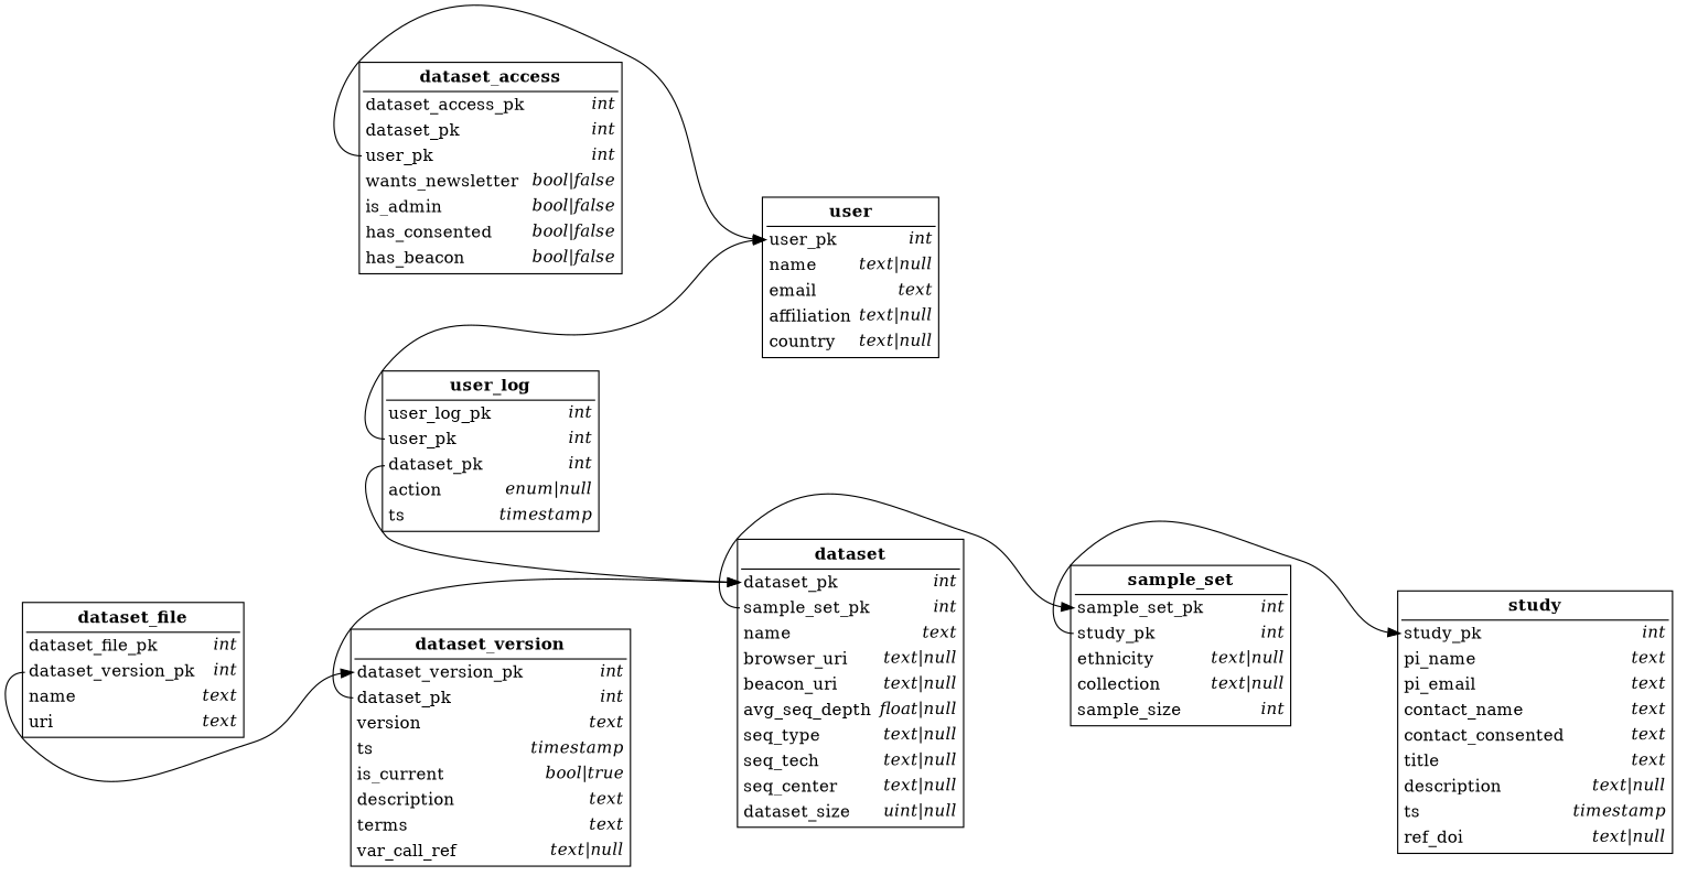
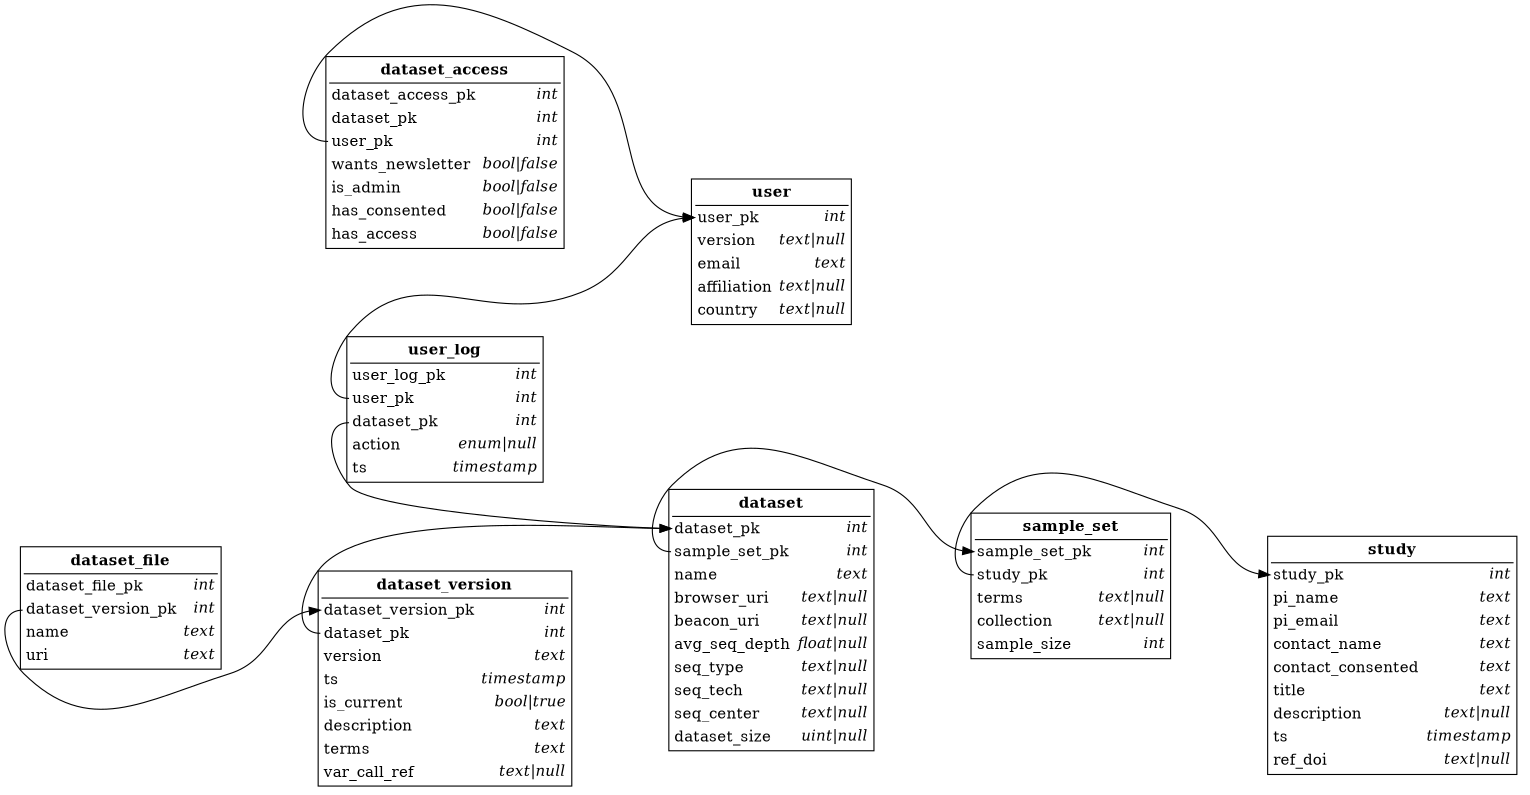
  digraph {
    nodesep=1
    rankdir=LR
    ranksep=1
    node [shape=none]
    edge [headport=pk tailport=dataset]
-   n1 [label=<<table border="1" cellborder="0" align="left">             <tr><td border="1" sides="b" colspan="2"><b>user</b></td></tr>             <tr><td align="left" port="pk">user_pk</td><td align="right"><i>int</i></td></tr>             <tr><td align="left">name</td><td align="right"><i>text|null</i></td></tr>             <tr><td align="left" port="email">email</td><td align="right"><i>text</i></td></tr>             <tr><td align="left">affiliation</td><td align="right"><i>text|null</i></td></tr>             <tr><td align="left">country</td><td align="right"><i>text|null</i></td></tr>             </table>>]
+   n1 [label=<<table border="1" cellborder="0" align="left">             <tr><td border="1" sides="b" colspan="2"><b>user</b></td></tr>             <tr><td align="left" port="pk">user_pk</td><td align="right"><i>int</i></td></tr>             <tr><td align="left">version</td><td align="right"><i>text|null</i></td></tr>             <tr><td align="left" port="email">email</td><td align="right"><i>text</i></td></tr>             <tr><td align="left">affiliation</td><td align="right"><i>text|null</i></td></tr>             <tr><td align="left">country</td><td align="right"><i>text|null</i></td></tr>             </table>>]
    n2 [label=<<table border="1" cellborder="0">             <tr><td border="1" sides="b" colspan="2"><b>dataset</b></td></tr>             <tr><td align="left" port="pk">dataset_pk</td><td align="right"><i>int</i></td></tr>             <tr><td align="left" port="sample_set_pk">sample_set_pk</td><td align="right"><i>int</i></td></tr>             <tr><td align="left">name</td>                <td align="right"><i>text</i></td></tr>             <tr><td align="left">browser_uri</td>         <td align="right"><i>text|null</i></td></tr>             <tr><td align="left">beacon_uri</td>          <td align="right"><i>text|null</i></td></tr>             <tr><td align="left">avg_seq_depth</td>          <td align="right"><i>float|null</i></td></tr>             <tr><td align="left">seq_type</td>          <td align="right"><i>text|null</i></td></tr>             <tr><td align="left">seq_tech</td>          <td align="right"><i>text|null</i></td></tr>             <tr><td align="left">seq_center</td>          <td align="right"><i>text|null</i></td></tr>             <tr><td align="left">dataset_size</td>          <td align="right"><i>uint|null</i></td></tr>             </table>>]
-   n3 [label=<<table border="1" cellborder="0">             <tr><td border="1" sides="b" colspan="2"><b>sample_set</b></td></tr>             <tr><td align="left" port="pk">sample_set_pk</td><td align="right"><i>int</i></td></tr>             <tr><td align="left" port="study_pk">study_pk</td><td align="right"><i>int</i></td></tr>             <tr><td align="left">ethnicity</td><td align="right"><i>text|null</i></td></tr>             <tr><td align="left">collection</td><td align="right"><i>text|null</i></td></tr>             <tr><td align="left">sample_size</td><td align="right"><i>int</i></td></tr>             </table>>]
+   n3 [label=<<table border="1" cellborder="0">             <tr><td border="1" sides="b" colspan="2"><b>sample_set</b></td></tr>             <tr><td align="left" port="pk">sample_set_pk</td><td align="right"><i>int</i></td></tr>             <tr><td align="left" port="study_pk">study_pk</td><td align="right"><i>int</i></td></tr>             <tr><td align="left">terms</td><td align="right"><i>text|null</i></td></tr>             <tr><td align="left">collection</td><td align="right"><i>text|null</i></td></tr>             <tr><td align="left">sample_size</td><td align="right"><i>int</i></td></tr>             </table>>]
    n4 [label=<<table border="1" cellborder="0">             <tr><td border="1" sides="b" colspan="2"><b>study</b></td></tr>             <tr><td align="left" port="pk">study_pk</td><td align="right"><i>int</i></td></tr>             <tr><td align="left">pi_name</td><td align="right"><i>text</i></td></tr>             <tr><td align="left">pi_email</td><td align="right"><i>text</i></td></tr>             <tr><td align="left">contact_name</td><td align="right"><i>text</i></td></tr>             <tr><td align="left">contact_consented</td><td align="right"><i>text</i></td></tr>             <tr><td align="left">title</td><td align="right"><i>text</i></td></tr>             <tr><td align="left">description</td><td align="right"><i>text|null</i></td></tr>             <tr><td align="left">ts</td><td align="right"><i>timestamp</i></td></tr>             <tr><td align="left">ref_doi</td><td align="right"><i>text|null</i></td></tr>             </table>>]
    n5 [label=<<table border="1" cellborder="0">             <tr><td border="1" sides="b" colspan="2"><b>user_log</b></td></tr>             <tr><td align="left" port="user_log_pk">user_log_pk</td><td align="right"><i>int</i></td></tr>             <tr><td align="left" port="user_pk">user_pk</td><td align="right"><i>int</i></td></tr>             <tr><td align="left" port="dataset">dataset_pk</td><td align="right"><i>int</i></td></tr>             <tr><td align="left">action</td><td align="right"><i>enum|null</i></td></tr>             <tr><td align="left">ts</td><td align="right"><i>timestamp</i></td></tr>             </table>>]
-   n6 [label=<<table border="1" cellborder="0">             <tr><td border="1" sides="b" colspan="2"><b>dataset_access</b></td></tr>             <tr><td align="left">dataset_access_pk</td><td align="right"><i>int</i></td></tr>             <tr><td align="left" port="dataset">dataset_pk</td><td align="right"><i>int</i></td></tr>             <tr><td align="left" port="user">user_pk</td><td align="right"><i>int</i></td></tr>             <tr><td align="left">wants_newsletter</td><td align="right"><i>bool|false</i></td></tr>             <tr><td align="left">is_admin</td><td align="right"><i>bool|false</i></td></tr>             <tr><td align="left">has_consented</td><td align="right"><i>bool|false</i></td></tr>             <tr><td align="left">has_beacon</td><td align="right"><i>bool|false</i></td></tr>             </table>>]
+   n6 [label=<<table border="1" cellborder="0">             <tr><td border="1" sides="b" colspan="2"><b>dataset_access</b></td></tr>             <tr><td align="left">dataset_access_pk</td><td align="right"><i>int</i></td></tr>             <tr><td align="left" port="dataset">dataset_pk</td><td align="right"><i>int</i></td></tr>             <tr><td align="left" port="user">user_pk</td><td align="right"><i>int</i></td></tr>             <tr><td align="left">wants_newsletter</td><td align="right"><i>bool|false</i></td></tr>             <tr><td align="left">is_admin</td><td align="right"><i>bool|false</i></td></tr>             <tr><td align="left">has_consented</td><td align="right"><i>bool|false</i></td></tr>             <tr><td align="left">has_access</td><td align="right"><i>bool|false</i></td></tr>             </table>>]
    n7 [label=<<table border="1" cellborder="0">             <tr><td border="1" sides="b" colspan="2"><b>dataset_version</b></td></tr>             <tr><td align="left" port="pk">dataset_version_pk</td><td align="right"><i>int</i></td></tr>             <tr><td align="left" port="dataset">dataset_pk</td><td align="right"><i>int</i></td></tr>             <tr><td align="left">version</td><td align="right"><i>text</i></td></tr>             <tr><td align="left">ts</td><td align="right"><i>timestamp</i></td></tr>             <tr><td align="left">is_current</td><td align="right"><i>bool|true</i></td></tr>             <tr><td align="left">description</td><td align="right"><i>text</i></td></tr>             <tr><td align="left">terms</td><td align="right"><i>text</i></td></tr>             <tr><td align="left">var_call_ref</td><td align="right"><i>text|null</i></td></tr>             </table>>]
    n8 [label=<<table border="1" cellborder="0">             <tr><td border="1" sides="b" colspan="2"><b>dataset_file</b></td></tr>             <tr><td align="left" port="pk">dataset_file_pk</td><td align="right"><i>int</i></td></tr>             <tr><td align="left" port="dv">dataset_version_pk</td><td align="right"><i>int</i></td></tr>             <tr><td align="left">name</td><td align="right"><i>text</i></td></tr>             <tr><td align="left">uri</td><td align="right"><i>text</i></td></tr>             </table>>]
    n2 -> n3 [tailport=sample_set_pk]
    n3 -> n4 [tailport=study_pk]
    n5 -> n1 [tailport=user_pk]
    n5 -> n2
    n6 -> n1 [tailport=user]
    n7 -> n2
    n8 -> n7 [tailport=dv]
  }
